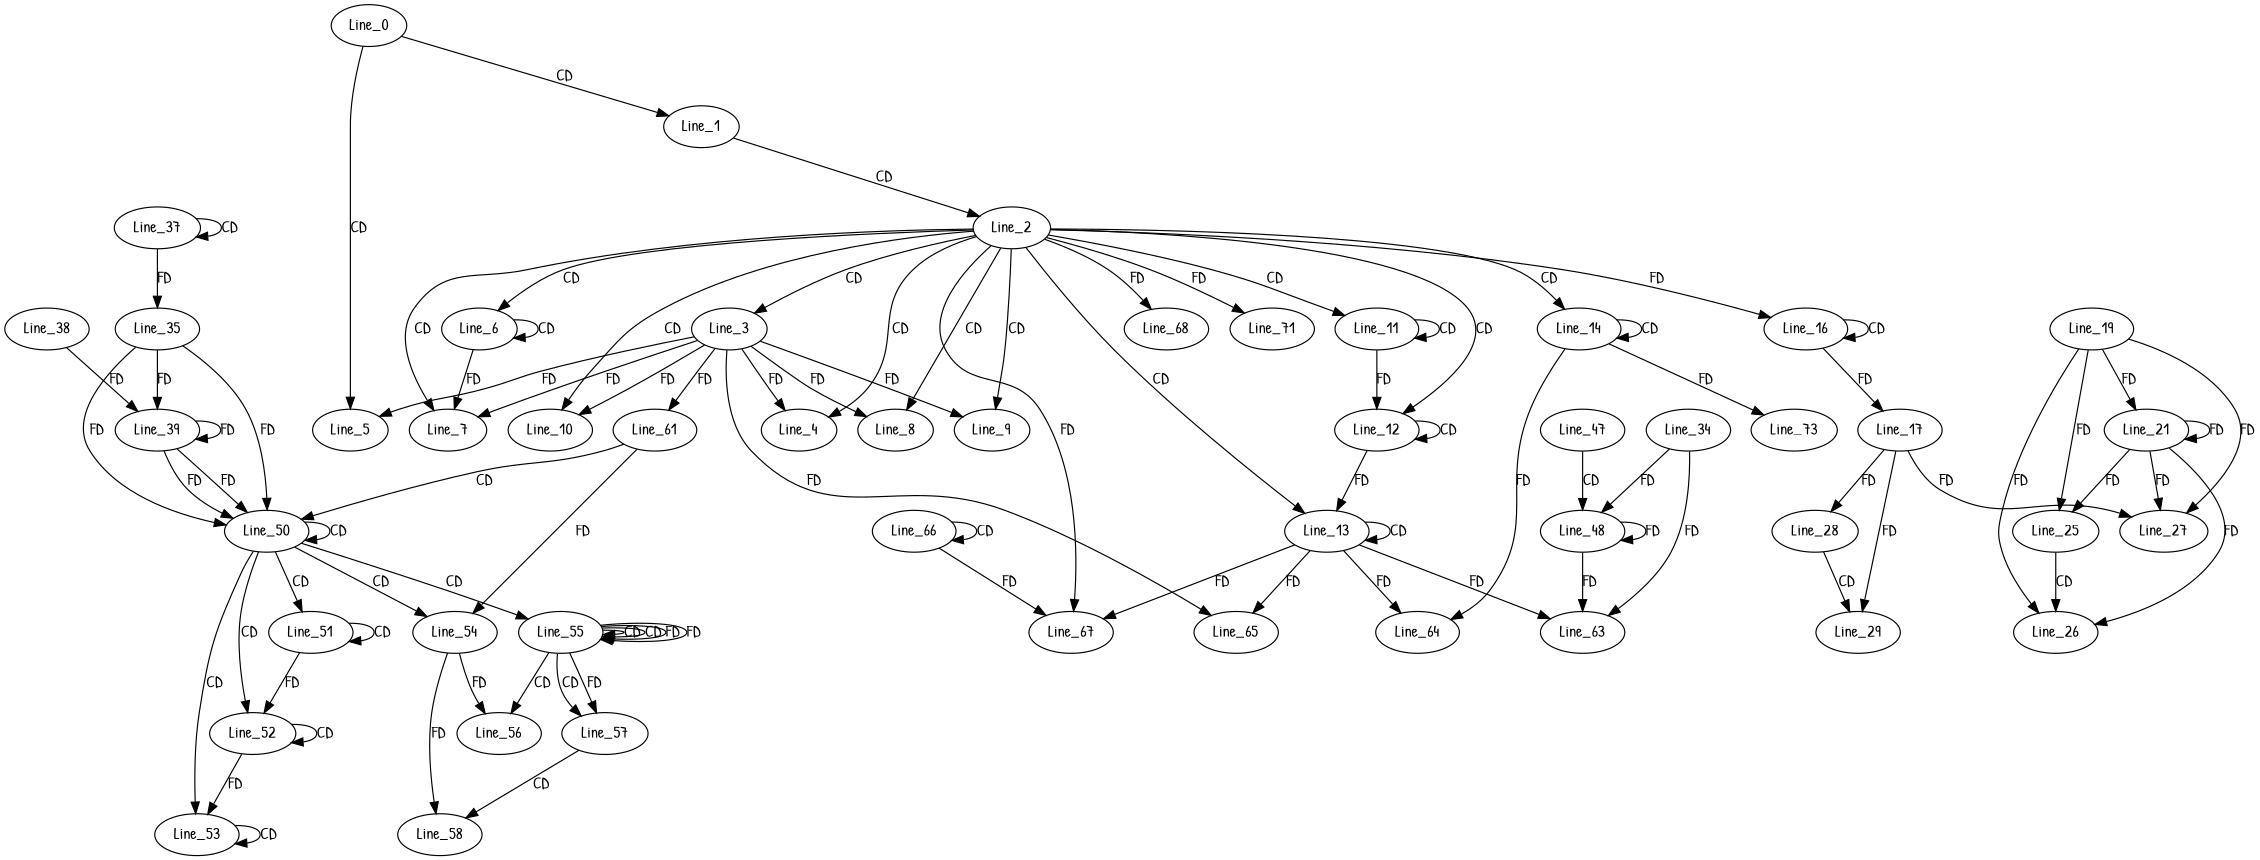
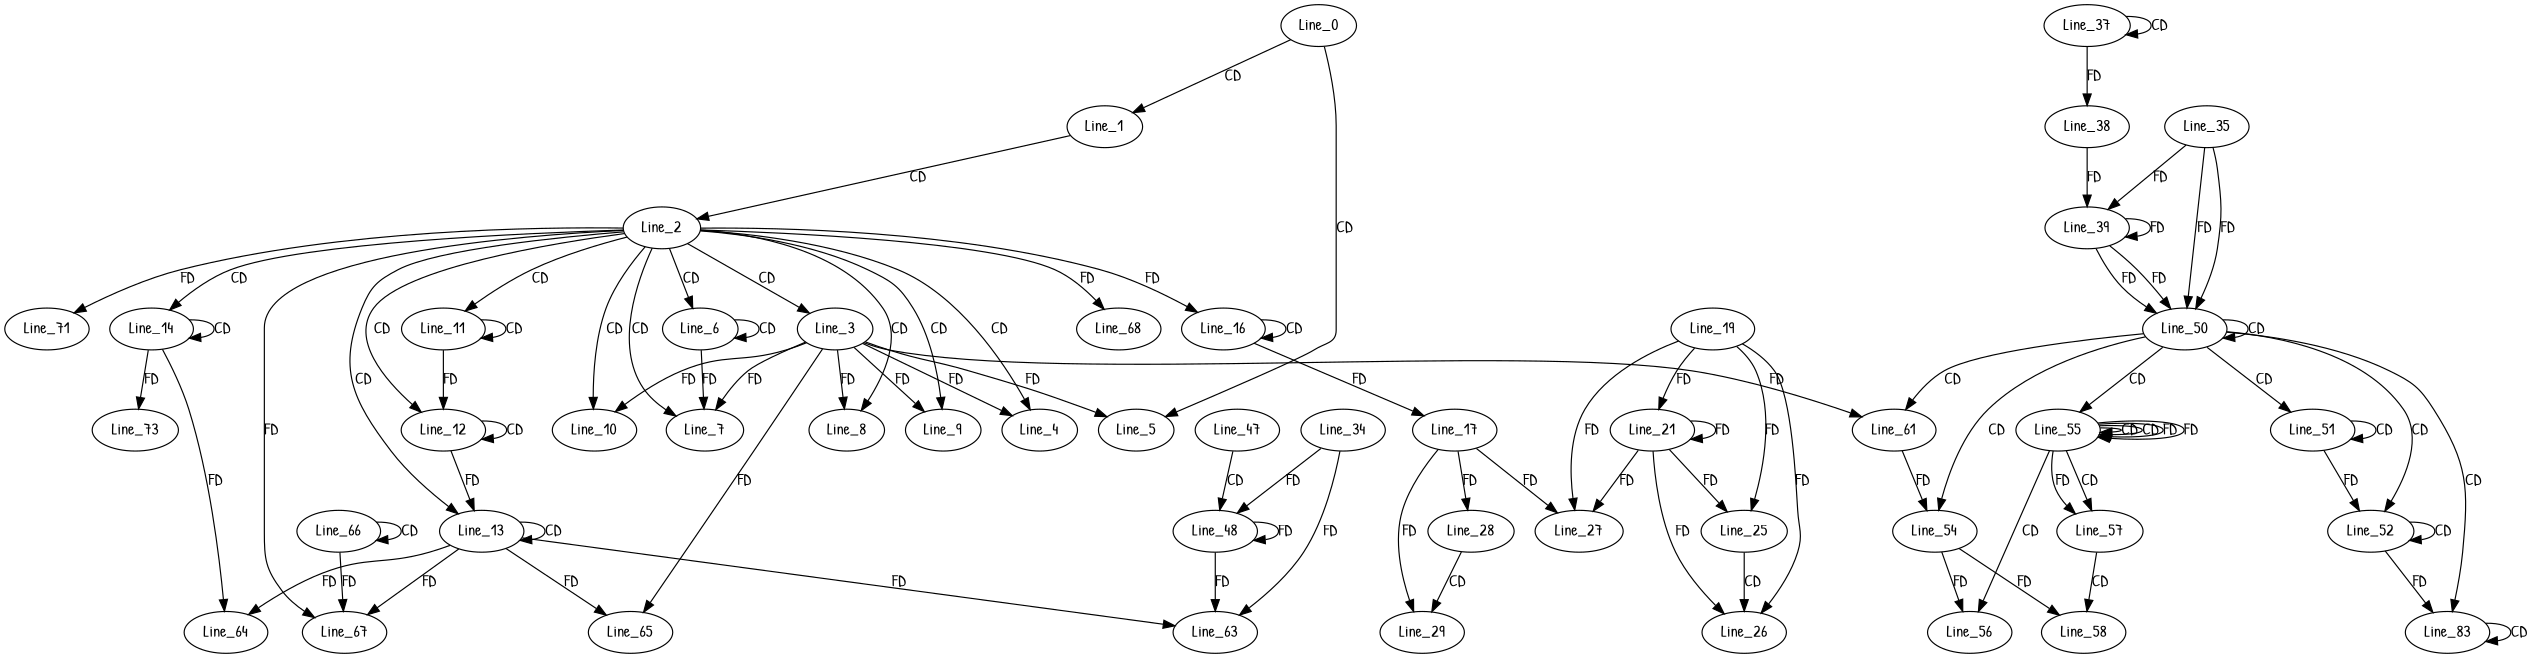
  digraph {
    fontname="Patrick Hand"
    node [fontname="Patrick Hand"]
    edge [fontname="Patrick Hand"]
    Line_0
    Line_1
    Line_5
    Line_2
    Line_3
    Line_4
    Line_6
    Line_7
    Line_8
    Line_9
    Line_10
    Line_11
    Line_12
    Line_13
    Line_14
    Line_16
    Line_67
    Line_68
    Line_71
    Line_61
    Line_65
    Line_63
    Line_64
    Line_73
    Line_17
    Line_54
    n27 [label=Line_27]
    Line_28
    Line_29
    Line_19
    Line_21
    Line_25
    Line_26
    Line_37
    Line_38
    Line_39
    Line_50
    Line_35
    Line_51
    Line_52
-   Line_53
+   Line_53 [label=Line_83]
    Line_55
    Line_47
    Line_48
    Line_34
    Line_56
    Line_58
    Line_57
    Line_66
    Line_0 -> Line_1 [label=CD]
    Line_0 -> Line_5 [label=CD]
    Line_1 -> Line_2 [label=CD]
    Line_2 -> Line_3 [label=CD]
    Line_2 -> Line_4 [label=CD]
    Line_2 -> Line_6 [label=CD]
    Line_2 -> Line_7 [label=CD]
    Line_2 -> Line_8 [label=CD]
    Line_2 -> Line_9 [label=CD]
    Line_2 -> Line_10 [label=CD]
    Line_2 -> Line_11 [label=CD]
    Line_2 -> Line_12 [label=CD]
    Line_2 -> Line_13 [label=CD]
    Line_2 -> Line_14 [label=CD]
    Line_2 -> Line_16 [label=FD]
    Line_2 -> Line_67 [label=FD]
    Line_2 -> Line_68 [label=FD]
    Line_2 -> Line_71 [label=FD]
    Line_3 -> Line_5 [label=FD]
    Line_3 -> Line_4 [label=FD]
    Line_3 -> Line_7 [label=FD]
    Line_3 -> Line_8 [label=FD]
    Line_3 -> Line_9 [label=FD]
    Line_3 -> Line_10 [label=FD]
    Line_3 -> Line_61 [label=FD]
    Line_3 -> Line_65 [label=FD]
    Line_6 -> Line_6 [label=CD]
    Line_6 -> Line_7 [label=FD]
    Line_11 -> Line_11 [label=CD]
    Line_11 -> Line_12 [label=FD]
    Line_12 -> Line_12 [label=CD]
    Line_12 -> Line_13 [label=FD]
    Line_13 -> Line_13 [label=CD]
    Line_13 -> Line_67 [label=FD]
    Line_13 -> Line_65 [label=FD]
    Line_13 -> Line_63 [label=FD]
    Line_13 -> Line_64 [label=FD]
    Line_14 -> Line_14 [label=CD]
    Line_14 -> Line_64 [label=FD]
    Line_14 -> Line_73 [label=FD]
    Line_16 -> Line_16 [label=CD]
    Line_16 -> Line_17 [label=FD]
    Line_61 -> Line_54 [label=FD]
    Line_17 -> n27 [label=FD]
    Line_17 -> Line_28 [label=FD]
    Line_17 -> Line_29 [label=FD]
    Line_54 -> Line_56 [label=FD]
    Line_54 -> Line_58 [label=FD]
    Line_28 -> Line_29 [label=CD]
    Line_19 -> n27 [label=FD]
    Line_19 -> Line_21 [label=FD]
    Line_19 -> Line_25 [label=FD]
    Line_19 -> Line_26 [label=FD]
    Line_21 -> n27 [label=FD]
    Line_21 -> Line_21 [label=FD]
    Line_21 -> Line_25 [label=FD]
    Line_21 -> Line_26 [label=FD]
    Line_25 -> Line_26 [label=CD]
    Line_37 -> Line_37 [label=CD]
-   Line_37 -> Line_35 [label=FD]
+   Line_37 -> Line_38 [label=FD]
    Line_38 -> Line_39 [label=FD]
    Line_39 -> Line_39 [label=FD]
    Line_39 -> Line_50 [label=FD]
    Line_39 -> Line_50 [label=FD]
-   Line_61 -> Line_50 [label=CD]
+   Line_50 -> Line_61 [label=CD]
    Line_50 -> Line_54 [label=CD]
    Line_50 -> Line_50 [label=CD]
    Line_50 -> Line_51 [label=CD]
    Line_50 -> Line_52 [label=CD]
    Line_50 -> Line_53 [label=CD]
    Line_50 -> Line_55 [label=CD]
    Line_35 -> Line_39 [label=FD]
    Line_35 -> Line_50 [label=FD]
    Line_35 -> Line_50 [label=FD]
    Line_51 -> Line_51 [label=CD]
    Line_51 -> Line_52 [label=FD]
    Line_52 -> Line_52 [label=CD]
    Line_52 -> Line_53 [label=FD]
    Line_53 -> Line_53 [label=CD]
    Line_55 -> Line_55 [label=CD]
    Line_55 -> Line_55 [label=CD]
    Line_55 -> Line_55 [label=FD]
    Line_55 -> Line_55 [label=FD]
    Line_55 -> Line_56 [label=CD]
    Line_55 -> Line_57 [label=CD]
    Line_55 -> Line_57 [label=FD]
    Line_47 -> Line_48 [label=CD]
    Line_48 -> Line_63 [label=FD]
    Line_48 -> Line_48 [label=FD]
    Line_34 -> Line_63 [label=FD]
    Line_34 -> Line_48 [label=FD]
    Line_57 -> Line_58 [label=CD]
    Line_66 -> Line_67 [label=FD]
    Line_66 -> Line_66 [label=CD]
  }
